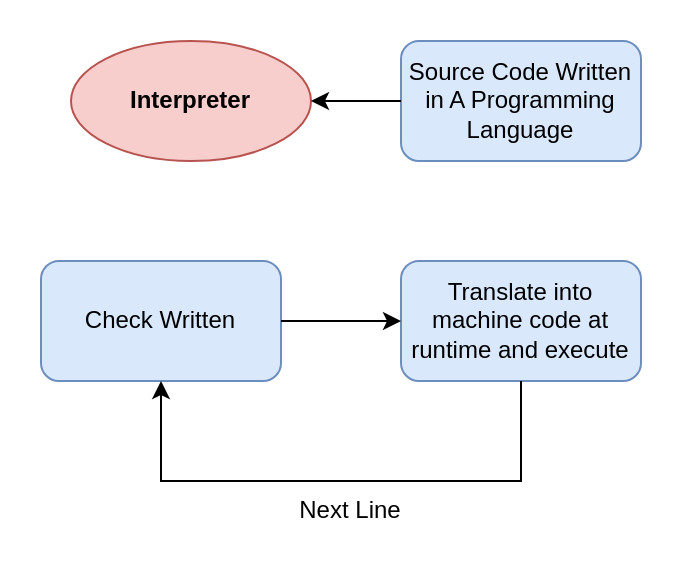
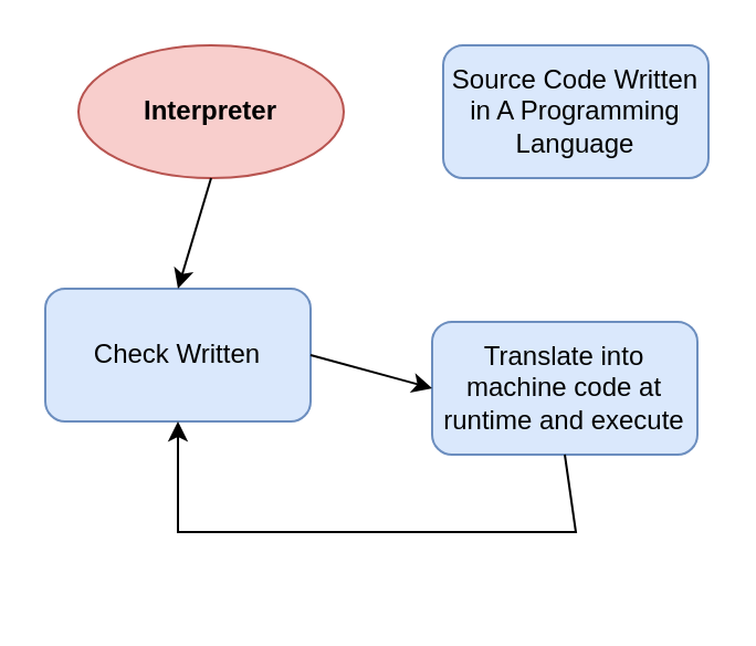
  <mxCell id="0" />
  <mxCell id="1" parent="0" />
  <mxCell id="2" value="Check Written" style="rounded=1;whiteSpace=wrap;html=1;fillColor=#dae8fc;strokeColor=#6c8ebf;" vertex="1" parent="1"><mxGeometry x="20" y="130" width="120" height="60" as="geometry" /></mxCell>
- <mxCell id="3" value="Translate into machine code at runtime and execute" style="rounded=1;whiteSpace=wrap;html=1;fillColor=#dae8fc;strokeColor=#6c8ebf;" vertex="1" parent="1"><mxGeometry x="200" y="130" width="120" height="60" as="geometry" /></mxCell>
+ <mxCell id="3" value="Translate into machine code at runtime and execute" style="rounded=1;whiteSpace=wrap;html=1;fillColor=#dae8fc;strokeColor=#6c8ebf;" vertex="1" parent="1"><mxGeometry x="195" y="145" width="120" height="60" as="geometry" /></mxCell>
  <mxCell id="4" value="&lt;b&gt;Interpreter&lt;/b&gt;" style="ellipse;whiteSpace=wrap;html=1;fillColor=#f8cecc;strokeColor=#b85450;" vertex="1" parent="1"><mxGeometry x="35" y="20" width="120" height="60" as="geometry" /></mxCell>
  <mxCell id="5" value="" style="endArrow=classic;html=1;rounded=0;endFill=1;bendable=0;entryX=0;entryY=0.5;entryDx=0;entryDy=0;exitX=1;exitY=0.5;exitDx=0;exitDy=0;" edge="1" parent="1" source="2" target="3"><mxGeometry width="50" height="50" relative="1" as="geometry"><mxPoint x="150" y="160" as="sourcePoint" /><mxPoint x="180" y="110" as="targetPoint" /></mxGeometry></mxCell>
+ <mxCell id="6" value="" style="endArrow=classic;html=1;rounded=0;endFill=1;bendable=0;entryX=0.5;entryY=0;entryDx=0;entryDy=0;exitX=0.5;exitY=1;exitDx=0;exitDy=0;" edge="1" parent="1" source="4" target="2"><mxGeometry width="50" height="50" relative="1" as="geometry"><mxPoint x="100" y="100" as="sourcePoint" /><mxPoint x="160" y="100" as="targetPoint" /></mxGeometry></mxCell>
  <mxCell id="7" value="" style="endArrow=classic;html=1;rounded=0;endFill=1;entryX=0.5;entryY=1;entryDx=0;entryDy=0;exitX=0.5;exitY=1;exitDx=0;exitDy=0;" edge="1" parent="1" source="3" target="2"><mxGeometry width="50" height="50" relative="1" as="geometry"><mxPoint x="240" y="200" as="sourcePoint" /><mxPoint x="160" y="200" as="targetPoint" /><Array as="points"><mxPoint x="260" y="240" /><mxPoint x="80" y="240" /></Array></mxGeometry></mxCell>
- <mxCell id="8" value="Next Line" style="text;html=1;align=center;verticalAlign=middle;whiteSpace=wrap;rounded=0;" vertex="1" parent="1"><mxGeometry x="135" y="240" width="80" height="30" as="geometry" /></mxCell>
  <mxCell id="9" value="Source Code Written in A Programming Language" style="rounded=1;whiteSpace=wrap;html=1;fillColor=#dae8fc;strokeColor=#6c8ebf;" vertex="1" parent="1"><mxGeometry x="200" y="20" width="120" height="60" as="geometry" /></mxCell>
- <mxCell id="10" value="" style="endArrow=classic;html=1;rounded=0;endFill=1;bendable=0;entryX=1;entryY=0.5;entryDx=0;entryDy=0;exitX=0;exitY=0.5;exitDx=0;exitDy=0;" edge="1" parent="1" source="9" target="4"><mxGeometry width="50" height="50" relative="1" as="geometry"><mxPoint x="150" y="70" as="sourcePoint" /><mxPoint x="150" y="120" as="targetPoint" /></mxGeometry></mxCell>
